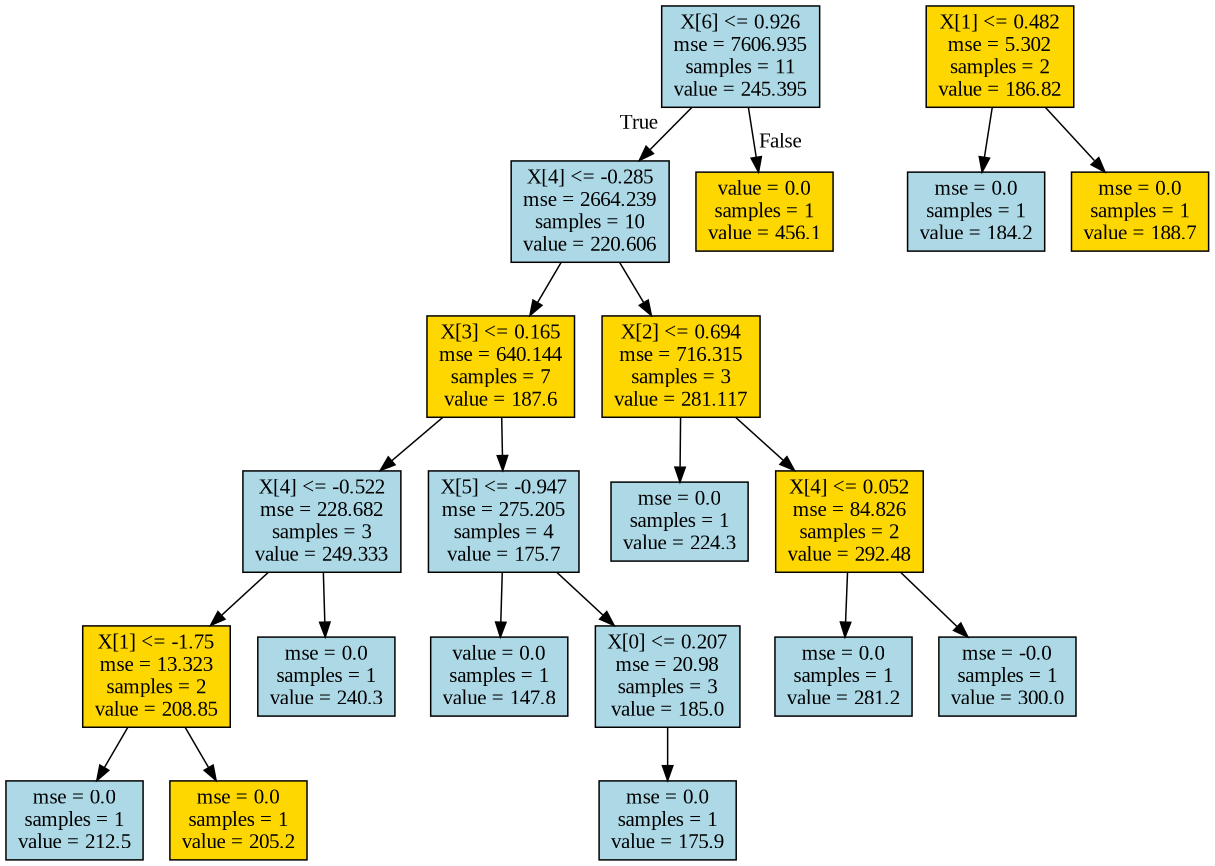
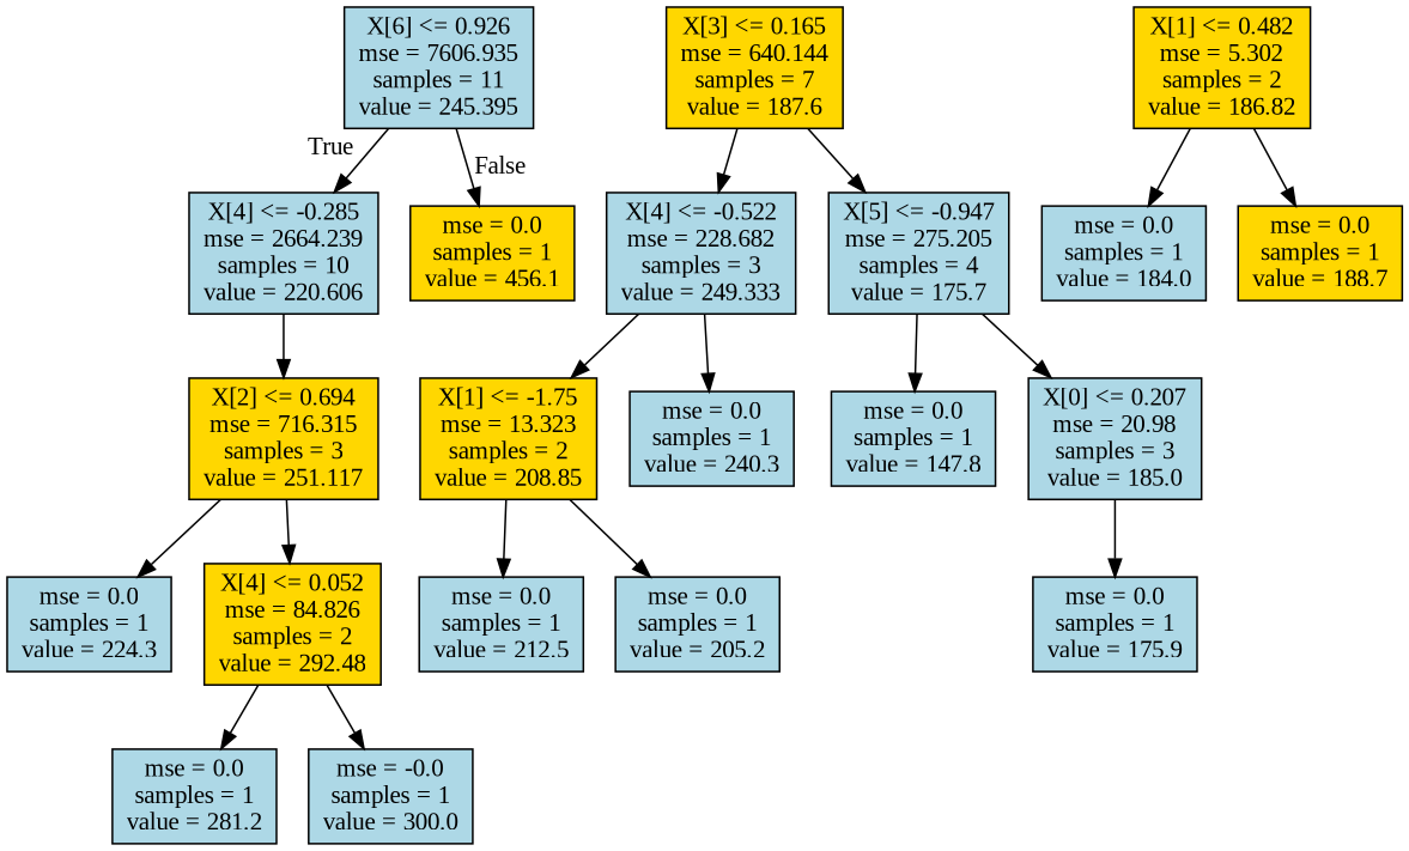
  digraph {
    fontname="Liberation Serif"
    node [fillcolor=lightblue fontname="Liberation Serif" shape=box style=filled]
    edge [fontname="Liberation Serif"]
    n1 [label="X[6] <= 0.926\nmse = 7606.935\nsamples = 11\nvalue = 245.395"]
    n2 [label="X[4] <= -0.285\nmse = 2664.239\nsamples = 10\nvalue = 220.606"]
-   n3 [fillcolor=gold label="value = 0.0\nsamples = 1\nvalue = 456.1"]
+   n3 [fillcolor=gold label="mse = 0.0\nsamples = 1\nvalue = 456.1"]
    n4 [fillcolor=gold label="X[3] <= 0.165\nmse = 640.144\nsamples = 7\nvalue = 187.6"]
-   n5 [fillcolor=gold label="X[2] <= 0.694\nmse = 716.315\nsamples = 3\nvalue = 281.117"]
+   n5 [fillcolor=gold label="X[2] <= 0.694\nmse = 716.315\nsamples = 3\nvalue = 251.117"]
    n6 [label="X[4] <= -0.522\nmse = 228.682\nsamples = 3\nvalue = 249.333"]
    n7 [label="X[5] <= -0.947\nmse = 275.205\nsamples = 4\nvalue = 175.7"]
    n8 [label="mse = 0.0\nsamples = 1\nvalue = 224.3"]
    n9 [fillcolor=gold label="X[4] <= 0.052\nmse = 84.826\nsamples = 2\nvalue = 292.48"]
    n10 [fillcolor=gold label="X[1] <= -1.75\nmse = 13.323\nsamples = 2\nvalue = 208.85"]
    n11 [label="mse = 0.0\nsamples = 1\nvalue = 240.3"]
-   n12 [label="value = 0.0\nsamples = 1\nvalue = 147.8"]
+   n12 [label="mse = 0.0\nsamples = 1\nvalue = 147.8"]
    n13 [label="X[0] <= 0.207\nmse = 20.98\nsamples = 3\nvalue = 185.0"]
    n14 [label="mse = 0.0\nsamples = 1\nvalue = 212.5"]
-   n15 [fillcolor=gold label="mse = 0.0\nsamples = 1\nvalue = 205.2"]
+   n15 [label="mse = 0.0\nsamples = 1\nvalue = 205.2"]
    n16 [label="mse = 0.0\nsamples = 1\nvalue = 175.9"]
    n17 [fillcolor=gold label="X[1] <= 0.482\nmse = 5.302\nsamples = 2\nvalue = 186.82"]
-   n18 [label="mse = 0.0\nsamples = 1\nvalue = 184.2"]
+   n18 [label="mse = 0.0\nsamples = 1\nvalue = 184.0"]
    n19 [fillcolor=gold label="mse = 0.0\nsamples = 1\nvalue = 188.7"]
    n20 [label="mse = 0.0\nsamples = 1\nvalue = 281.2"]
    n21 [label="mse = -0.0\nsamples = 1\nvalue = 300.0"]
    n1 -> n2 [headlabel=True labelangle=45 labeldistance=2.5]
    n1 -> n3 [headlabel=False labelangle=-45 labeldistance=2.5]
-   n2 -> n4
    n2 -> n5
    n4 -> n6
    n4 -> n7
    n5 -> n8
    n5 -> n9
    n6 -> n10
    n6 -> n11
    n7 -> n12
    n7 -> n13
    n9 -> n20
    n9 -> n21
    n10 -> n14
    n10 -> n15
    n13 -> n16
    n17 -> n18
    n17 -> n19
  }
